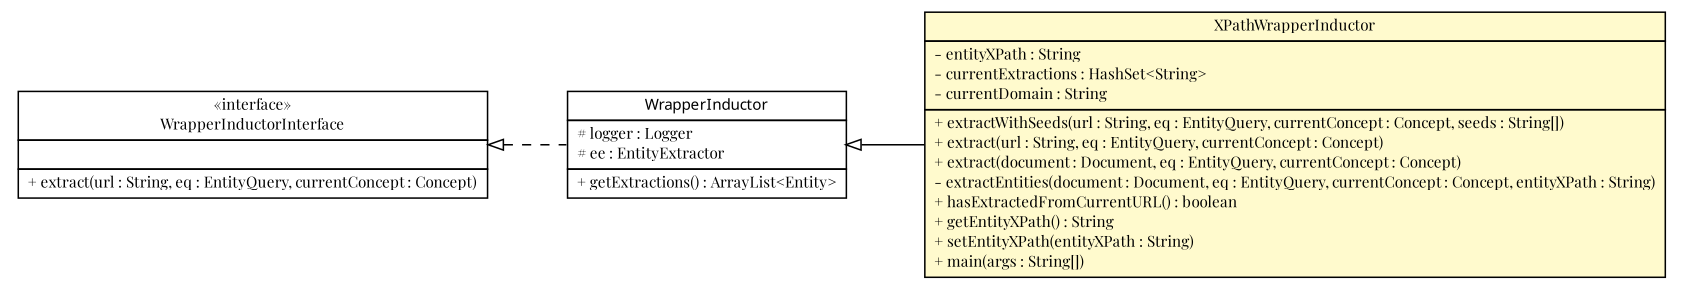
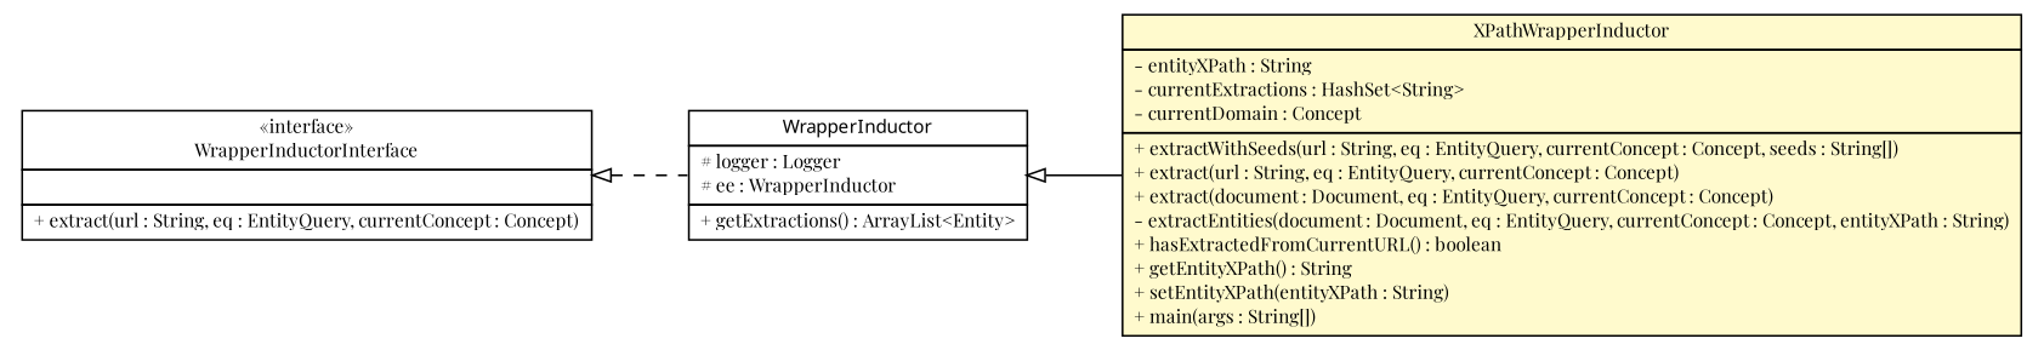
  digraph {
    fontname="Playfair Display"
    nodesep=0.25
    rankdir=LR
    ranksep=0.5
    node [fontcolor=black fontname="Playfair Display" fontsize=10.0 shape=plaintext]
    edge [arrowtail=empty dir=back fontname="Playfair Display" fontsize=10 headport=p labelfontname=arial labelfontsize=10 tailport=p]
-   n1 [label=<<table title="tud.iir.extraction.entity.XPathWrapperInductor" border="0" cellborder="1" cellspacing="0" cellpadding="2" port="p" bgcolor="lemonChiffon" href="./XPathWrapperInductor.html"> 		<tr><td><table border="0" cellspacing="0" cellpadding="1"> <tr><td align="center" balign="center"> XPathWrapperInductor </td></tr> 		</table></td></tr> 		<tr><td><table border="0" cellspacing="0" cellpadding="1"> <tr><td align="left" balign="left"> - entityXPath : String </td></tr> <tr><td align="left" balign="left"> - currentExtractions : HashSet&lt;String&gt; </td></tr> <tr><td align="left" balign="left"> - currentDomain : String </td></tr> 		</table></td></tr> 		<tr><td><table border="0" cellspacing="0" cellpadding="1"> <tr><td align="left" balign="left"> + extractWithSeeds(url : String, eq : EntityQuery, currentConcept : Concept, seeds : String[]) </td></tr> <tr><td align="left" balign="left"> + extract(url : String, eq : EntityQuery, currentConcept : Concept) </td></tr> <tr><td align="left" balign="left"> + extract(document : Document, eq : EntityQuery, currentConcept : Concept) </td></tr> <tr><td align="left" balign="left"> - extractEntities(document : Document, eq : EntityQuery, currentConcept : Concept, entityXPath : String) </td></tr> <tr><td align="left" balign="left"> + hasExtractedFromCurrentURL() : boolean </td></tr> <tr><td align="left" balign="left"> + getEntityXPath() : String </td></tr> <tr><td align="left" balign="left"> + setEntityXPath(entityXPath : String) </td></tr> <tr><td align="left" balign="left"> + main(args : String[]) </td></tr> 		</table></td></tr> 		</table>>]
+   n1 [label=<<table title="tud.iir.extraction.entity.XPathWrapperInductor" border="0" cellborder="1" cellspacing="0" cellpadding="2" port="p" bgcolor="lemonChiffon" href="./XPathWrapperInductor.html"> 		<tr><td><table border="0" cellspacing="0" cellpadding="1"> <tr><td align="center" balign="center"> XPathWrapperInductor </td></tr> 		</table></td></tr> 		<tr><td><table border="0" cellspacing="0" cellpadding="1"> <tr><td align="left" balign="left"> - entityXPath : String </td></tr> <tr><td align="left" balign="left"> - currentExtractions : HashSet&lt;String&gt; </td></tr> <tr><td align="left" balign="left"> - currentDomain : Concept </td></tr> 		</table></td></tr> 		<tr><td><table border="0" cellspacing="0" cellpadding="1"> <tr><td align="left" balign="left"> + extractWithSeeds(url : String, eq : EntityQuery, currentConcept : Concept, seeds : String[]) </td></tr> <tr><td align="left" balign="left"> + extract(url : String, eq : EntityQuery, currentConcept : Concept) </td></tr> <tr><td align="left" balign="left"> + extract(document : Document, eq : EntityQuery, currentConcept : Concept) </td></tr> <tr><td align="left" balign="left"> - extractEntities(document : Document, eq : EntityQuery, currentConcept : Concept, entityXPath : String) </td></tr> <tr><td align="left" balign="left"> + hasExtractedFromCurrentURL() : boolean </td></tr> <tr><td align="left" balign="left"> + getEntityXPath() : String </td></tr> <tr><td align="left" balign="left"> + setEntityXPath(entityXPath : String) </td></tr> <tr><td align="left" balign="left"> + main(args : String[]) </td></tr> 		</table></td></tr> 		</table>>]
    n2 [label=<<table title="tud.iir.extraction.entity.WrapperInductorInterface" border="0" cellborder="1" cellspacing="0" cellpadding="2" port="p" href="./WrapperInductorInterface.html"> 		<tr><td><table border="0" cellspacing="0" cellpadding="1"> <tr><td align="center" balign="center"> &#171;interface&#187; </td></tr> <tr><td align="center" balign="center"> WrapperInductorInterface </td></tr> 		</table></td></tr> 		<tr><td><table border="0" cellspacing="0" cellpadding="1"> <tr><td align="left" balign="left">  </td></tr> 		</table></td></tr> 		<tr><td><table border="0" cellspacing="0" cellpadding="1"> <tr><td align="left" balign="left"> + extract(url : String, eq : EntityQuery, currentConcept : Concept) </td></tr> 		</table></td></tr> 		</table>>]
-   n3 [label=<<table title="tud.iir.extraction.entity.WrapperInductor" border="0" cellborder="1" cellspacing="0" cellpadding="2" port="p" href="./WrapperInductor.html"> 		<tr><td><table border="0" cellspacing="0" cellpadding="1"> <tr><td align="center" balign="center"><font face="ariali"> WrapperInductor </font></td></tr> 		</table></td></tr> 		<tr><td><table border="0" cellspacing="0" cellpadding="1"> <tr><td align="left" balign="left"> # logger : Logger </td></tr> <tr><td align="left" balign="left"> # ee : EntityExtractor </td></tr> 		</table></td></tr> 		<tr><td><table border="0" cellspacing="0" cellpadding="1"> <tr><td align="left" balign="left"> + getExtractions() : ArrayList&lt;Entity&gt; </td></tr> 		</table></td></tr> 		</table>>]
+   n3 [label=<<table title="tud.iir.extraction.entity.WrapperInductor" border="0" cellborder="1" cellspacing="0" cellpadding="2" port="p" href="./WrapperInductor.html"> 		<tr><td><table border="0" cellspacing="0" cellpadding="1"> <tr><td align="center" balign="center"><font face="ariali"> WrapperInductor </font></td></tr> 		</table></td></tr> 		<tr><td><table border="0" cellspacing="0" cellpadding="1"> <tr><td align="left" balign="left"> # logger : Logger </td></tr> <tr><td align="left" balign="left"> # ee : WrapperInductor </td></tr> 		</table></td></tr> 		<tr><td><table border="0" cellspacing="0" cellpadding="1"> <tr><td align="left" balign="left"> + getExtractions() : ArrayList&lt;Entity&gt; </td></tr> 		</table></td></tr> 		</table>>]
    n2 -> n3 [style=dashed]
    n3 -> n1
  }
